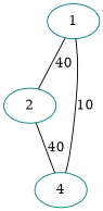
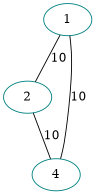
  graph {
    node [color=teal]
    1
    2
    4
-   1 -- 2 [label=40]
+   1 -- 2 [label=10]
    1 -- 4 [label=10]
-   2 -- 4 [label=40]
+   2 -- 4 [label=10]
  }
